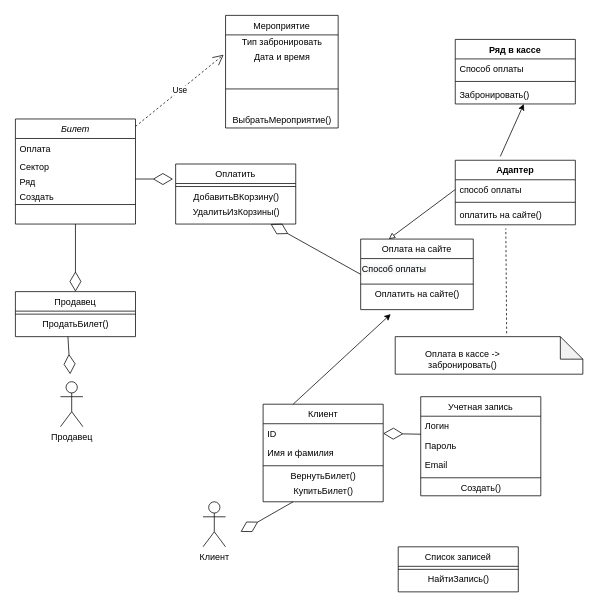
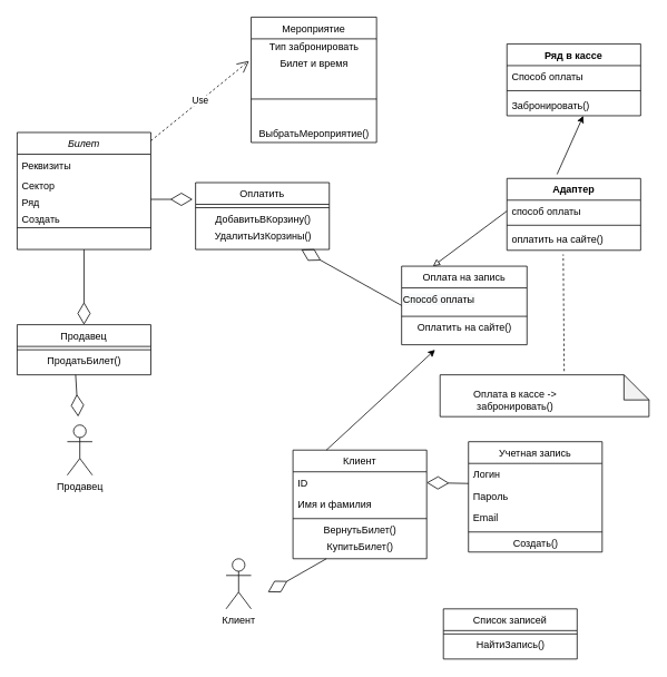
  <mxCell id="0" />
  <mxCell id="1" parent="0" />
  <mxCell id="2" value="Билет" style="swimlane;fontStyle=2;align=center;verticalAlign=top;childLayout=stackLayout;horizontal=1;startSize=26;horizontalStack=0;resizeParent=1;resizeLast=0;collapsible=1;marginBottom=0;rounded=0;shadow=0;strokeWidth=1;" parent="1" vertex="1"><mxGeometry x="20" y="158" width="160" height="140" as="geometry"><mxRectangle x="230" y="140" width="160" height="26" as="alternateBounds" /></mxGeometry></mxCell>
- <mxCell id="3" value="Оплата" style="text;align=left;verticalAlign=top;spacingLeft=4;spacingRight=4;overflow=hidden;rotatable=0;points=[[0,0.5],[1,0.5]];portConstraint=eastwest;" parent="2" vertex="1"><mxGeometry y="26" width="160" height="24" as="geometry" /></mxCell>
+ <mxCell id="3" value="Реквизиты" style="text;align=left;verticalAlign=top;spacingLeft=4;spacingRight=4;overflow=hidden;rotatable=0;points=[[0,0.5],[1,0.5]];portConstraint=eastwest;" parent="2" vertex="1"><mxGeometry y="26" width="160" height="24" as="geometry" /></mxCell>
  <mxCell id="4" value="Сектор" style="text;align=left;verticalAlign=top;spacingLeft=4;spacingRight=4;overflow=hidden;rotatable=0;points=[[0,0.5],[1,0.5]];portConstraint=eastwest;rounded=0;shadow=0;html=0;" parent="2" vertex="1"><mxGeometry y="50" width="160" height="20" as="geometry" /></mxCell>
  <mxCell id="5" value="Ряд" style="text;align=left;verticalAlign=top;spacingLeft=4;spacingRight=4;overflow=hidden;rotatable=0;points=[[0,0.5],[1,0.5]];portConstraint=eastwest;rounded=0;shadow=0;html=0;" parent="2" vertex="1"><mxGeometry y="70" width="160" height="20" as="geometry" /></mxCell>
  <mxCell id="6" value="Создать" style="text;align=left;verticalAlign=top;spacingLeft=4;spacingRight=4;overflow=hidden;rotatable=0;points=[[0,0.5],[1,0.5]];portConstraint=eastwest;rounded=0;shadow=0;html=0;" parent="2" vertex="1"><mxGeometry y="90" width="160" height="20" as="geometry" /></mxCell>
  <mxCell id="7" value="" style="line;html=1;strokeWidth=1;align=left;verticalAlign=middle;spacingTop=-1;spacingLeft=3;spacingRight=3;rotatable=0;labelPosition=right;points=[];portConstraint=eastwest;" parent="2" vertex="1"><mxGeometry y="110" width="160" height="8" as="geometry" /></mxCell>
  <mxCell id="8" value="Продавец" style="swimlane;fontStyle=0;align=center;verticalAlign=top;childLayout=stackLayout;horizontal=1;startSize=26;horizontalStack=0;resizeParent=1;resizeLast=0;collapsible=1;marginBottom=0;rounded=0;shadow=0;strokeWidth=1;" parent="1" vertex="1"><mxGeometry x="20" y="388" width="160" height="60" as="geometry"><mxRectangle x="130" y="380" width="160" height="26" as="alternateBounds" /></mxGeometry></mxCell>
  <mxCell id="9" value="" style="line;html=1;strokeWidth=1;align=left;verticalAlign=middle;spacingTop=-1;spacingLeft=3;spacingRight=3;rotatable=0;labelPosition=right;points=[];portConstraint=eastwest;" parent="8" vertex="1"><mxGeometry y="26" width="160" height="8" as="geometry" /></mxCell>
  <mxCell id="10" value="ПродатьБилет()" style="text;html=1;align=center;verticalAlign=middle;resizable=0;points=[];autosize=1;strokeColor=none;fillColor=none;" parent="8" vertex="1"><mxGeometry y="34" width="160" height="20" as="geometry" /></mxCell>
  <mxCell id="11" value="Клиент" style="swimlane;fontStyle=0;align=center;verticalAlign=top;childLayout=stackLayout;horizontal=1;startSize=26;horizontalStack=0;resizeParent=1;resizeLast=0;collapsible=1;marginBottom=0;rounded=0;shadow=0;strokeWidth=1;" parent="1" vertex="1"><mxGeometry x="350" y="538" width="160" height="130" as="geometry"><mxRectangle x="340" y="380" width="170" height="26" as="alternateBounds" /></mxGeometry></mxCell>
  <mxCell id="12" value="ID" style="text;align=left;verticalAlign=top;spacingLeft=4;spacingRight=4;overflow=hidden;rotatable=0;points=[[0,0.5],[1,0.5]];portConstraint=eastwest;" parent="11" vertex="1"><mxGeometry y="26" width="160" height="26" as="geometry" /></mxCell>
  <mxCell id="13" value="Имя и фамилия" style="text;align=left;verticalAlign=top;spacingLeft=4;spacingRight=4;overflow=hidden;rotatable=0;points=[[0,0.5],[1,0.5]];portConstraint=eastwest;" parent="11" vertex="1"><mxGeometry y="52" width="160" height="26" as="geometry" /></mxCell>
  <mxCell id="14" value="" style="line;html=1;strokeWidth=1;align=left;verticalAlign=middle;spacingTop=-1;spacingLeft=3;spacingRight=3;rotatable=0;labelPosition=right;points=[];portConstraint=eastwest;" parent="11" vertex="1"><mxGeometry y="78" width="160" height="8" as="geometry" /></mxCell>
  <mxCell id="15" value="ВернутьБилет()" style="text;html=1;align=center;verticalAlign=middle;resizable=0;points=[];autosize=1;strokeColor=none;fillColor=none;" parent="11" vertex="1"><mxGeometry y="86" width="160" height="20" as="geometry" /></mxCell>
  <mxCell id="16" value="КупитьБилет()" style="text;html=1;align=center;verticalAlign=middle;resizable=0;points=[];autosize=1;strokeColor=none;fillColor=none;" parent="11" vertex="1"><mxGeometry y="106" width="160" height="20" as="geometry" /></mxCell>
  <mxCell id="17" value="" style="endArrow=diamondThin;endFill=0;endSize=24;html=1;entryX=0.5;entryY=0;entryDx=0;entryDy=0;" parent="1" target="8" edge="1"><mxGeometry width="160" relative="1" as="geometry"><mxPoint x="100" y="298" as="sourcePoint" /><mxPoint x="220" y="318" as="targetPoint" /></mxGeometry></mxCell>
  <mxCell id="18" value="Продавец" style="shape=umlActor;verticalLabelPosition=bottom;verticalAlign=top;html=1;" parent="1" vertex="1"><mxGeometry x="80" y="508" width="30" height="60" as="geometry" /></mxCell>
  <mxCell id="19" value="" style="endArrow=diamondThin;endFill=0;endSize=24;html=1;" parent="1" edge="1"><mxGeometry width="160" relative="1" as="geometry"><mxPoint x="90" y="448" as="sourcePoint" /><mxPoint x="93" y="498" as="targetPoint" /><Array as="points" /></mxGeometry></mxCell>
  <mxCell id="20" value="Мероприятие" style="swimlane;fontStyle=0;align=center;verticalAlign=top;childLayout=stackLayout;horizontal=1;startSize=26;horizontalStack=0;resizeParent=1;resizeLast=0;collapsible=1;marginBottom=0;rounded=0;shadow=0;strokeWidth=1;" parent="1" vertex="1"><mxGeometry x="300" y="20" width="150" height="150" as="geometry"><mxRectangle x="130" y="380" width="160" height="26" as="alternateBounds" /></mxGeometry></mxCell>
  <mxCell id="21" value="Тип забронировать" style="text;html=1;align=center;verticalAlign=middle;resizable=0;points=[];autosize=1;strokeColor=none;fillColor=none;" parent="20" vertex="1"><mxGeometry y="26" width="150" height="20" as="geometry" /></mxCell>
- <mxCell id="22" value="Дата и время" style="text;html=1;align=center;verticalAlign=middle;resizable=0;points=[];autosize=1;strokeColor=none;fillColor=none;" parent="20" vertex="1"><mxGeometry y="46" width="150" height="20" as="geometry" /></mxCell>
+ <mxCell id="22" value="Билет и время" style="text;html=1;align=center;verticalAlign=middle;resizable=0;points=[];autosize=1;strokeColor=none;fillColor=none;" parent="20" vertex="1"><mxGeometry y="46" width="150" height="20" as="geometry" /></mxCell>
  <mxCell id="23" value="" style="line;html=1;strokeWidth=1;align=left;verticalAlign=middle;spacingTop=-1;spacingLeft=3;spacingRight=3;rotatable=0;labelPosition=right;points=[];portConstraint=eastwest;" parent="20" vertex="1"><mxGeometry y="66" width="150" height="64" as="geometry" /></mxCell>
  <mxCell id="24" value="ВыбратьМероприятие()" style="text;html=1;align=center;verticalAlign=middle;resizable=0;points=[];autosize=1;strokeColor=none;fillColor=none;" parent="20" vertex="1"><mxGeometry y="130" width="150" height="20" as="geometry" /></mxCell>
  <mxCell id="25" value="Клиент" style="shape=umlActor;verticalLabelPosition=bottom;verticalAlign=top;html=1;" parent="1" vertex="1"><mxGeometry x="270" y="668" width="30" height="60" as="geometry" /></mxCell>
  <mxCell id="26" value="" style="endArrow=diamondThin;endFill=0;endSize=24;html=1;exitX=0.25;exitY=1;exitDx=0;exitDy=0;" parent="1" source="11" edge="1"><mxGeometry width="160" relative="1" as="geometry"><mxPoint x="400" y="678" as="sourcePoint" /><mxPoint x="320" y="708" as="targetPoint" /></mxGeometry></mxCell>
  <mxCell id="27" value="" style="endArrow=diamondThin;endFill=0;endSize=24;html=1;entryX=1;entryY=0.5;entryDx=0;entryDy=0;" parent="1" target="12" edge="1"><mxGeometry width="160" relative="1" as="geometry"><mxPoint x="560" y="578" as="sourcePoint" /><mxPoint x="530" y="578" as="targetPoint" /></mxGeometry></mxCell>
  <mxCell id="28" value="Учетная запись" style="swimlane;fontStyle=0;align=center;verticalAlign=top;childLayout=stackLayout;horizontal=1;startSize=26;horizontalStack=0;resizeParent=1;resizeLast=0;collapsible=1;marginBottom=0;rounded=0;shadow=0;strokeWidth=1;" parent="1" vertex="1"><mxGeometry x="560" y="528" width="160" height="132" as="geometry"><mxRectangle x="340" y="380" width="170" height="26" as="alternateBounds" /></mxGeometry></mxCell>
  <mxCell id="29" value="Логин" style="text;align=left;verticalAlign=top;spacingLeft=4;spacingRight=4;overflow=hidden;rotatable=0;points=[[0,0.5],[1,0.5]];portConstraint=eastwest;" parent="28" vertex="1"><mxGeometry y="26" width="160" height="26" as="geometry" /></mxCell>
  <mxCell id="30" value="Пароль" style="text;align=left;verticalAlign=top;spacingLeft=4;spacingRight=4;overflow=hidden;rotatable=0;points=[[0,0.5],[1,0.5]];portConstraint=eastwest;" parent="28" vertex="1"><mxGeometry y="52" width="160" height="26" as="geometry" /></mxCell>
  <mxCell id="31" value="Email" style="text;strokeColor=none;fillColor=none;align=left;verticalAlign=top;spacingLeft=4;spacingRight=4;overflow=hidden;rotatable=0;points=[[0,0.5],[1,0.5]];portConstraint=eastwest;" parent="28" vertex="1"><mxGeometry y="78" width="160" height="26" as="geometry" /></mxCell>
  <mxCell id="32" value="" style="line;html=1;strokeWidth=1;align=left;verticalAlign=middle;spacingTop=-1;spacingLeft=3;spacingRight=3;rotatable=0;labelPosition=right;points=[];portConstraint=eastwest;" parent="28" vertex="1"><mxGeometry y="104" width="160" height="8" as="geometry" /></mxCell>
  <mxCell id="33" value="Создать()" style="text;html=1;align=center;verticalAlign=middle;resizable=0;points=[];autosize=1;strokeColor=none;fillColor=none;" parent="28" vertex="1"><mxGeometry y="112" width="160" height="20" as="geometry" /></mxCell>
  <mxCell id="34" value="Список записей" style="swimlane;fontStyle=0;align=center;verticalAlign=top;childLayout=stackLayout;horizontal=1;startSize=26;horizontalStack=0;resizeParent=1;resizeLast=0;collapsible=1;marginBottom=0;rounded=0;shadow=0;strokeWidth=1;" parent="1" vertex="1"><mxGeometry x="530" y="728" width="160" height="60" as="geometry"><mxRectangle x="340" y="380" width="170" height="26" as="alternateBounds" /></mxGeometry></mxCell>
  <mxCell id="35" value="" style="line;html=1;strokeWidth=1;align=left;verticalAlign=middle;spacingTop=-1;spacingLeft=3;spacingRight=3;rotatable=0;labelPosition=right;points=[];portConstraint=eastwest;" parent="34" vertex="1"><mxGeometry y="26" width="160" height="8" as="geometry" /></mxCell>
  <mxCell id="36" value="НайтиЗапись()" style="text;html=1;align=center;verticalAlign=middle;resizable=0;points=[];autosize=1;strokeColor=none;fillColor=none;" parent="34" vertex="1"><mxGeometry y="34" width="160" height="20" as="geometry" /></mxCell>
  <mxCell id="37" value="Оплатить" style="swimlane;fontStyle=0;align=center;verticalAlign=top;childLayout=stackLayout;horizontal=1;startSize=26;horizontalStack=0;resizeParent=1;resizeLast=0;collapsible=1;marginBottom=0;rounded=0;shadow=0;strokeWidth=1;" parent="1" vertex="1"><mxGeometry x="233.5" y="218" width="160" height="80" as="geometry"><mxRectangle x="340" y="380" width="170" height="26" as="alternateBounds" /></mxGeometry></mxCell>
  <mxCell id="38" value="" style="line;html=1;strokeWidth=1;align=left;verticalAlign=middle;spacingTop=-1;spacingLeft=3;spacingRight=3;rotatable=0;labelPosition=right;points=[];portConstraint=eastwest;" parent="37" vertex="1"><mxGeometry y="26" width="160" height="8" as="geometry" /></mxCell>
  <mxCell id="39" value="ДобавитьВКорзину()" style="text;html=1;align=center;verticalAlign=middle;resizable=0;points=[];autosize=1;strokeColor=none;fillColor=none;" parent="37" vertex="1"><mxGeometry y="34" width="160" height="20" as="geometry" /></mxCell>
  <mxCell id="40" value="УдалитьИзКорзины()" style="text;html=1;align=center;verticalAlign=middle;resizable=0;points=[];autosize=1;strokeColor=none;fillColor=none;" parent="37" vertex="1"><mxGeometry y="54" width="160" height="20" as="geometry" /></mxCell>
  <mxCell id="41" value="" style="endArrow=diamondThin;endFill=0;endSize=24;html=1;" parent="1" edge="1"><mxGeometry width="160" relative="1" as="geometry"><mxPoint x="180" y="238" as="sourcePoint" /><mxPoint x="230" y="238" as="targetPoint" /></mxGeometry></mxCell>
- <mxCell id="42" value="Оплата на сайте" style="swimlane;fontStyle=0;align=center;verticalAlign=top;childLayout=stackLayout;horizontal=1;startSize=26;horizontalStack=0;resizeParent=1;resizeLast=0;collapsible=1;marginBottom=0;rounded=0;shadow=0;strokeWidth=1;" parent="1" vertex="1"><mxGeometry x="480" y="318" width="150" height="94" as="geometry"><mxRectangle x="340" y="380" width="170" height="26" as="alternateBounds" /></mxGeometry></mxCell>
+ <mxCell id="42" value="Оплата на запись" style="swimlane;fontStyle=0;align=center;verticalAlign=top;childLayout=stackLayout;horizontal=1;startSize=26;horizontalStack=0;resizeParent=1;resizeLast=0;collapsible=1;marginBottom=0;rounded=0;shadow=0;strokeWidth=1;" parent="1" vertex="1"><mxGeometry x="480" y="318" width="150" height="94" as="geometry"><mxRectangle x="340" y="380" width="170" height="26" as="alternateBounds" /></mxGeometry></mxCell>
  <mxCell id="43" value="&lt;span style=&quot;color: rgb(0 , 0 , 0) ; font-family: &amp;#34;helvetica&amp;#34; ; font-size: 12px ; font-style: normal ; font-weight: 400 ; letter-spacing: normal ; text-align: center ; text-indent: 0px ; text-transform: none ; word-spacing: 0px ; background-color: rgb(248 , 249 , 250) ; display: inline ; float: none&quot;&gt;Способ оплаты&lt;/span&gt;" style="text;whiteSpace=wrap;html=1;" parent="42" vertex="1"><mxGeometry y="26" width="150" height="30" as="geometry" /></mxCell>
  <mxCell id="44" value="" style="line;html=1;strokeWidth=1;align=left;verticalAlign=middle;spacingTop=-1;spacingLeft=3;spacingRight=3;rotatable=0;labelPosition=right;points=[];portConstraint=eastwest;" parent="42" vertex="1"><mxGeometry y="56" width="150" height="8" as="geometry" /></mxCell>
  <mxCell id="45" value="Оплатить на сайте()" style="text;html=1;align=center;verticalAlign=middle;resizable=0;points=[];autosize=1;strokeColor=none;fillColor=none;" vertex="1" parent="42"><mxGeometry y="64" width="150" height="20" as="geometry" /></mxCell>
  <mxCell id="46" value="" style="endArrow=diamondThin;endFill=0;endSize=24;html=1;exitX=0;exitY=0.5;exitDx=0;exitDy=0;" parent="1" source="42" edge="1"><mxGeometry width="160" relative="1" as="geometry"><mxPoint x="290" y="328" as="sourcePoint" /><mxPoint x="360" y="298" as="targetPoint" /><Array as="points" /></mxGeometry></mxCell>
  <mxCell id="47" value="Use" style="endArrow=open;endSize=12;dashed=1;html=1;rounded=0;strokeColor=default;entryX=-0.017;entryY=0.321;entryDx=0;entryDy=0;entryPerimeter=0;" parent="1" target="22" edge="1"><mxGeometry width="160" relative="1" as="geometry"><mxPoint x="180" y="168" as="sourcePoint" /><mxPoint x="340" y="168" as="targetPoint" /></mxGeometry></mxCell>
  <mxCell id="48" value="" style="endArrow=classic;html=1;rounded=0;strokeColor=default;endFill=1;" parent="1" edge="1"><mxGeometry width="50" height="50" relative="1" as="geometry"><mxPoint x="390" y="538" as="sourcePoint" /><mxPoint x="520" y="418" as="targetPoint" /></mxGeometry></mxCell>
  <mxCell id="49" value="Адаптер" style="swimlane;fontStyle=1;align=center;verticalAlign=top;childLayout=stackLayout;horizontal=1;startSize=26;horizontalStack=0;resizeParent=1;resizeParentMax=0;resizeLast=0;collapsible=1;marginBottom=0;" vertex="1" parent="1"><mxGeometry x="606" y="213" width="160" height="86" as="geometry" /></mxCell>
  <mxCell id="50" value="способ оплаты" style="text;strokeColor=none;fillColor=none;align=left;verticalAlign=top;spacingLeft=4;spacingRight=4;overflow=hidden;rotatable=0;points=[[0,0.5],[1,0.5]];portConstraint=eastwest;" vertex="1" parent="49"><mxGeometry y="26" width="160" height="26" as="geometry" /></mxCell>
  <mxCell id="51" value="" style="line;strokeWidth=1;fillColor=none;align=left;verticalAlign=middle;spacingTop=-1;spacingLeft=3;spacingRight=3;rotatable=0;labelPosition=right;points=[];portConstraint=eastwest;" vertex="1" parent="49"><mxGeometry y="52" width="160" height="8" as="geometry" /></mxCell>
  <mxCell id="52" value="оплатить на сайте()" style="text;strokeColor=none;fillColor=none;align=left;verticalAlign=top;spacingLeft=4;spacingRight=4;overflow=hidden;rotatable=0;points=[[0,0.5],[1,0.5]];portConstraint=eastwest;" vertex="1" parent="49"><mxGeometry y="60" width="160" height="26" as="geometry" /></mxCell>
  <mxCell id="53" value="" style="endArrow=block;html=1;rounded=0;entryX=0.25;entryY=0;entryDx=0;entryDy=0;endFill=0;exitX=0;exitY=0.5;exitDx=0;exitDy=0;" edge="1" parent="1" source="50" target="42"><mxGeometry width="50" height="50" relative="1" as="geometry"><mxPoint x="516" y="252" as="sourcePoint" /><mxPoint x="596" y="248" as="targetPoint" /></mxGeometry></mxCell>
  <mxCell id="54" value="Ряд в кассе" style="swimlane;fontStyle=1;align=center;verticalAlign=top;childLayout=stackLayout;horizontal=1;startSize=26;horizontalStack=0;resizeParent=1;resizeParentMax=0;resizeLast=0;collapsible=1;marginBottom=0;" vertex="1" parent="1"><mxGeometry x="606" y="52" width="160" height="86" as="geometry" /></mxCell>
  <mxCell id="55" value="Способ оплаты" style="text;strokeColor=none;fillColor=none;align=left;verticalAlign=top;spacingLeft=4;spacingRight=4;overflow=hidden;rotatable=0;points=[[0,0.5],[1,0.5]];portConstraint=eastwest;" vertex="1" parent="54"><mxGeometry y="26" width="160" height="26" as="geometry" /></mxCell>
  <mxCell id="56" value="" style="line;strokeWidth=1;fillColor=none;align=left;verticalAlign=middle;spacingTop=-1;spacingLeft=3;spacingRight=3;rotatable=0;labelPosition=right;points=[];portConstraint=eastwest;" vertex="1" parent="54"><mxGeometry y="52" width="160" height="8" as="geometry" /></mxCell>
  <mxCell id="57" value="Забронировать()" style="text;strokeColor=none;fillColor=none;align=left;verticalAlign=top;spacingLeft=4;spacingRight=4;overflow=hidden;rotatable=0;points=[[0,0.5],[1,0.5]];portConstraint=eastwest;" vertex="1" parent="54"><mxGeometry y="60" width="160" height="26" as="geometry" /></mxCell>
  <mxCell id="58" value="" style="endArrow=classic;html=1;rounded=0;entryX=0.571;entryY=1.005;entryDx=0;entryDy=0;entryPerimeter=0;endFill=1;" edge="1" parent="1" target="57"><mxGeometry width="50" height="50" relative="1" as="geometry"><mxPoint x="666" y="208" as="sourcePoint" /><mxPoint x="716" y="148" as="targetPoint" /></mxGeometry></mxCell>
  <mxCell id="59" value="" style="shape=note;whiteSpace=wrap;html=1;backgroundOutline=1;darkOpacity=0.05;" vertex="1" parent="1"><mxGeometry x="526" y="448" width="250" height="50" as="geometry" /></mxCell>
  <mxCell id="60" value="" style="endArrow=none;dashed=1;html=1;rounded=0;entryX=0.421;entryY=1.187;entryDx=0;entryDy=0;entryPerimeter=0;exitX=0.594;exitY=-0.089;exitDx=0;exitDy=0;exitPerimeter=0;" edge="1" parent="1" source="59" target="52"><mxGeometry width="50" height="50" relative="1" as="geometry"><mxPoint x="686" y="438" as="sourcePoint" /><mxPoint x="736" y="348" as="targetPoint" /></mxGeometry></mxCell>
  <mxCell id="61" value="Оплата в кассе -&amp;gt; забронировать()" style="text;html=1;strokeColor=none;fillColor=none;align=center;verticalAlign=middle;whiteSpace=wrap;rounded=0;" vertex="1" parent="1"><mxGeometry x="536" y="463" width="160" height="30" as="geometry" /></mxCell>
